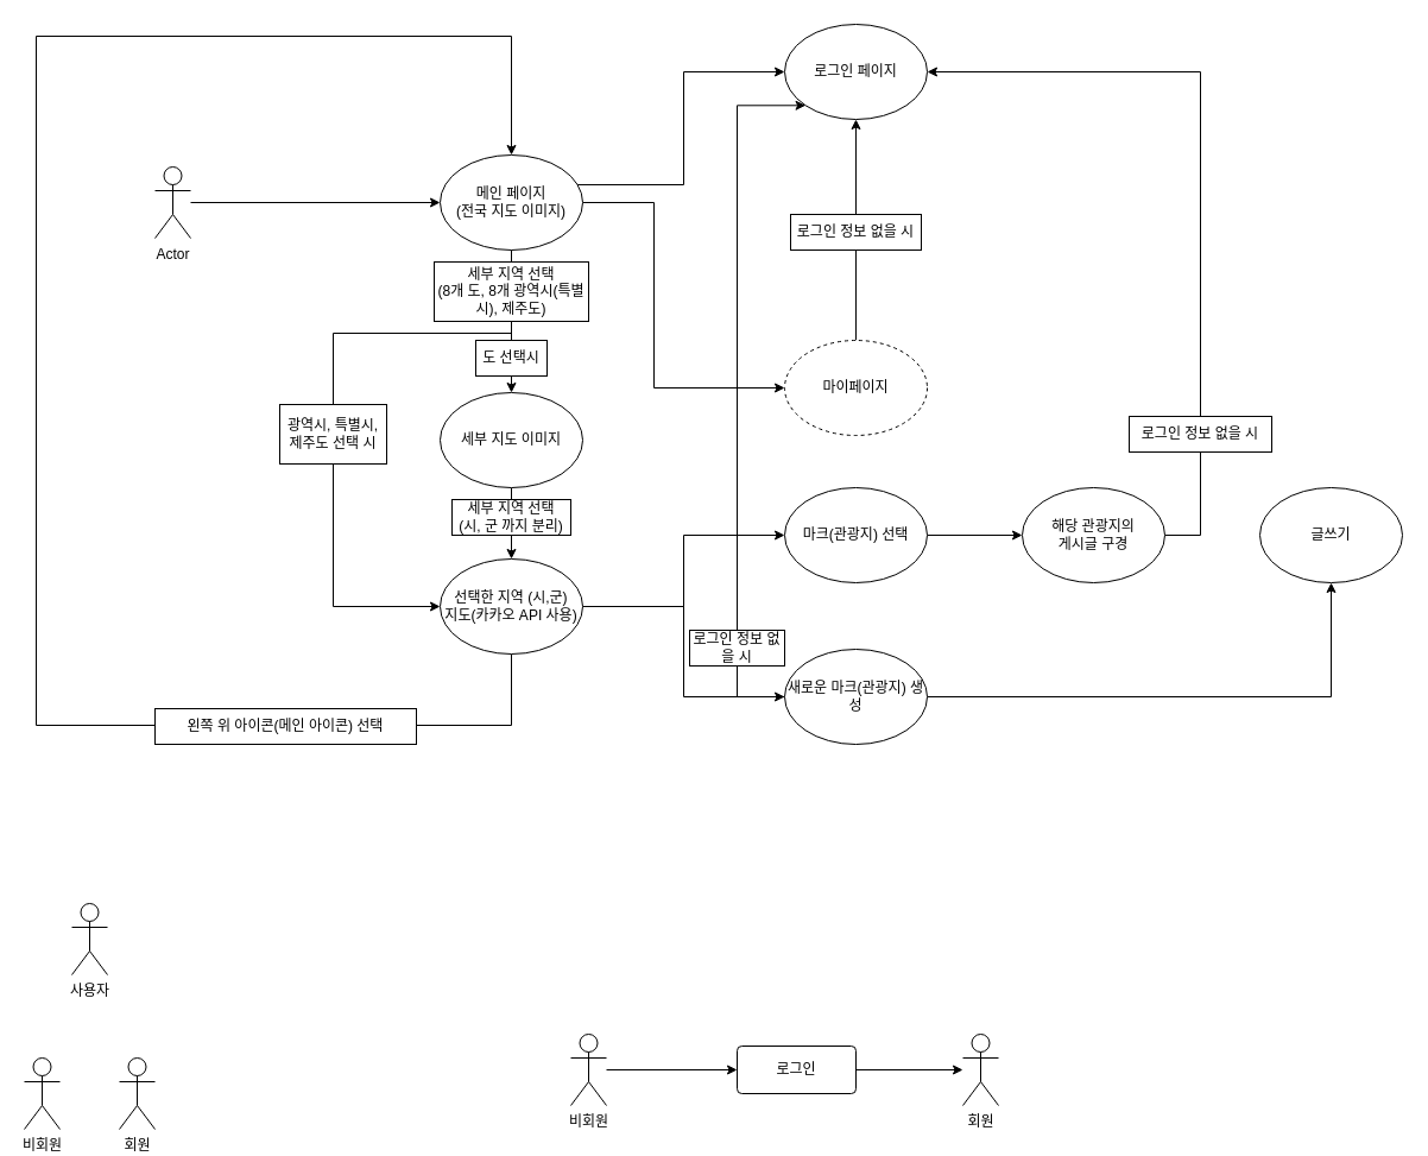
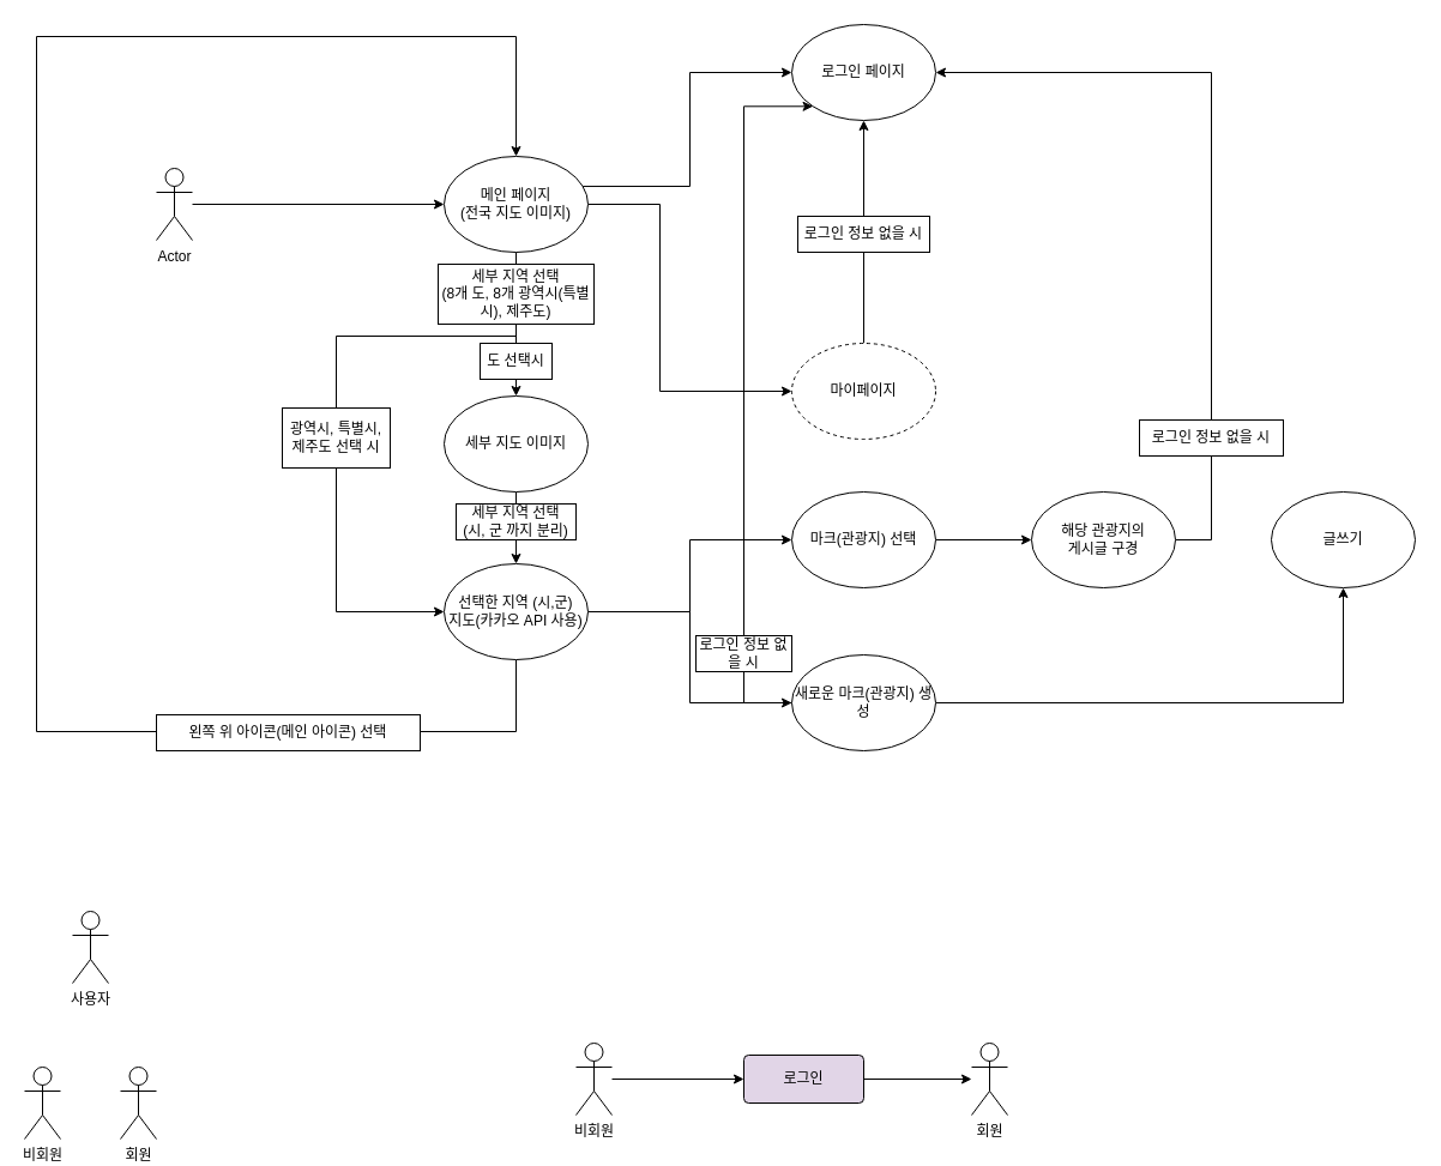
  <mxCell id="0" />
  <mxCell id="1" parent="0" />
  <mxCell id="2" style="edgeStyle=orthogonalEdgeStyle;rounded=0;orthogonalLoop=1;jettySize=auto;html=1;entryX=0;entryY=0.5;entryDx=0;entryDy=0;" parent="1" source="3" target="8" edge="1"><mxGeometry relative="1" as="geometry" /></mxCell>
  <mxCell id="3" value="Actor" style="shape=umlActor;verticalLabelPosition=bottom;verticalAlign=top;html=1;outlineConnect=0;" parent="1" vertex="1"><mxGeometry x="130" y="140" width="30" height="60" as="geometry" /></mxCell>
  <mxCell id="4" style="edgeStyle=orthogonalEdgeStyle;rounded=0;orthogonalLoop=1;jettySize=auto;html=1;entryX=0;entryY=0.5;entryDx=0;entryDy=0;exitX=0.95;exitY=0.313;exitDx=0;exitDy=0;exitPerimeter=0;" parent="1" source="8" target="9" edge="1"><mxGeometry relative="1" as="geometry" /></mxCell>
  <mxCell id="5" style="edgeStyle=orthogonalEdgeStyle;rounded=0;orthogonalLoop=1;jettySize=auto;html=1;" parent="1" source="8" target="13" edge="1"><mxGeometry relative="1" as="geometry" /></mxCell>
  <mxCell id="6" style="edgeStyle=orthogonalEdgeStyle;rounded=0;orthogonalLoop=1;jettySize=auto;html=1;exitX=1;exitY=0.5;exitDx=0;exitDy=0;entryX=0;entryY=0.5;entryDx=0;entryDy=0;" parent="1" source="8" target="11" edge="1"><mxGeometry relative="1" as="geometry"><Array as="points"><mxPoint x="550" y="170" /><mxPoint x="550" y="326" /></Array></mxGeometry></mxCell>
  <mxCell id="7" style="edgeStyle=orthogonalEdgeStyle;rounded=0;orthogonalLoop=1;jettySize=auto;html=1;entryX=0;entryY=0.5;entryDx=0;entryDy=0;" parent="1" source="8" target="18" edge="1"><mxGeometry relative="1" as="geometry"><Array as="points"><mxPoint x="430" y="280" /><mxPoint x="280" y="280" /><mxPoint x="280" y="510" /></Array></mxGeometry></mxCell>
  <mxCell id="8" value="메인 페이지&lt;br&gt;(전국 지도 이미지)" style="ellipse;whiteSpace=wrap;html=1;" parent="1" vertex="1"><mxGeometry x="370" y="130" width="120" height="80" as="geometry" /></mxCell>
  <mxCell id="9" value="로그인 페이지" style="ellipse;whiteSpace=wrap;html=1;" parent="1" vertex="1"><mxGeometry x="660" y="20" width="120" height="80" as="geometry" /></mxCell>
  <mxCell id="10" style="edgeStyle=orthogonalEdgeStyle;rounded=0;orthogonalLoop=1;jettySize=auto;html=1;entryX=0.5;entryY=1;entryDx=0;entryDy=0;exitX=0.5;exitY=0;exitDx=0;exitDy=0;" parent="1" source="11" target="9" edge="1"><mxGeometry relative="1" as="geometry" /></mxCell>
  <mxCell id="11" value="마이페이지" style="ellipse;whiteSpace=wrap;html=1;dashed=1;" parent="1" vertex="1"><mxGeometry x="660" y="286" width="120" height="80" as="geometry" /></mxCell>
  <mxCell id="12" style="edgeStyle=orthogonalEdgeStyle;rounded=0;orthogonalLoop=1;jettySize=auto;html=1;entryX=0.5;entryY=0;entryDx=0;entryDy=0;" parent="1" source="13" target="18" edge="1"><mxGeometry relative="1" as="geometry"><mxPoint x="430" y="460" as="targetPoint" /></mxGeometry></mxCell>
  <mxCell id="13" value="세부 지도 이미지" style="ellipse;whiteSpace=wrap;html=1;" parent="1" vertex="1"><mxGeometry x="370" y="330" width="120" height="80" as="geometry" /></mxCell>
  <mxCell id="14" value="세부 지역 선택&lt;br&gt;(8개 도, 8개 광역시(특별시), 제주도)" style="text;html=1;strokeColor=default;fillColor=default;align=center;verticalAlign=middle;whiteSpace=wrap;rounded=0;" parent="1" vertex="1"><mxGeometry x="365" y="220" width="130" height="50" as="geometry" /></mxCell>
  <mxCell id="15" style="edgeStyle=orthogonalEdgeStyle;rounded=0;orthogonalLoop=1;jettySize=auto;html=1;entryX=0.5;entryY=0;entryDx=0;entryDy=0;exitX=0.5;exitY=1;exitDx=0;exitDy=0;" parent="1" source="18" target="8" edge="1"><mxGeometry relative="1" as="geometry"><Array as="points"><mxPoint x="430" y="610" /><mxPoint x="30" y="610" /><mxPoint x="30" y="30" /><mxPoint x="430" y="30" /></Array></mxGeometry></mxCell>
  <mxCell id="16" style="edgeStyle=orthogonalEdgeStyle;rounded=0;orthogonalLoop=1;jettySize=auto;html=1;entryX=0;entryY=0.5;entryDx=0;entryDy=0;" parent="1" source="18" target="24" edge="1"><mxGeometry relative="1" as="geometry" /></mxCell>
  <mxCell id="17" style="edgeStyle=orthogonalEdgeStyle;rounded=0;orthogonalLoop=1;jettySize=auto;html=1;entryX=0;entryY=0.5;entryDx=0;entryDy=0;" parent="1" source="18" target="28" edge="1"><mxGeometry relative="1" as="geometry" /></mxCell>
  <mxCell id="18" value="선택한 지역 (시,군) &lt;br&gt;지도(카카오 API 사용)" style="ellipse;whiteSpace=wrap;html=1;" parent="1" vertex="1"><mxGeometry x="370" y="470" width="120" height="80" as="geometry" /></mxCell>
  <mxCell id="19" value="세부 지역 선택&lt;br&gt;(시, 군 까지 분리)" style="text;html=1;strokeColor=default;fillColor=default;align=center;verticalAlign=middle;whiteSpace=wrap;rounded=0;" parent="1" vertex="1"><mxGeometry x="380" y="420" width="100" height="30" as="geometry" /></mxCell>
  <mxCell id="20" value="광역시, 특별시, 제주도 선택 시" style="text;html=1;strokeColor=default;fillColor=default;align=center;verticalAlign=middle;whiteSpace=wrap;rounded=0;" parent="1" vertex="1"><mxGeometry x="235" y="340" width="90" height="50" as="geometry" /></mxCell>
  <mxCell id="21" value="도 선택시" style="text;html=1;strokeColor=default;fillColor=default;align=center;verticalAlign=middle;whiteSpace=wrap;rounded=0;" parent="1" vertex="1"><mxGeometry x="400" y="286" width="60" height="30" as="geometry" /></mxCell>
  <mxCell id="22" value="왼쪽 위 아이콘(메인 아이콘) 선택" style="text;html=1;strokeColor=default;fillColor=default;align=center;verticalAlign=middle;whiteSpace=wrap;rounded=0;" parent="1" vertex="1"><mxGeometry x="130" y="596" width="220" height="30" as="geometry" /></mxCell>
  <mxCell id="23" value="" style="edgeStyle=orthogonalEdgeStyle;rounded=0;orthogonalLoop=1;jettySize=auto;html=1;" parent="1" source="24" target="30" edge="1"><mxGeometry relative="1" as="geometry" /></mxCell>
  <mxCell id="24" value="마크(관광지) 선택" style="ellipse;whiteSpace=wrap;html=1;" parent="1" vertex="1"><mxGeometry x="660" y="410" width="120" height="80" as="geometry" /></mxCell>
  <mxCell id="25" value="로그인 정보 없을 시" style="text;html=1;strokeColor=default;fillColor=default;align=center;verticalAlign=middle;whiteSpace=wrap;rounded=0;" parent="1" vertex="1"><mxGeometry x="665" y="180" width="110" height="30" as="geometry" /></mxCell>
  <mxCell id="26" style="edgeStyle=orthogonalEdgeStyle;rounded=0;orthogonalLoop=1;jettySize=auto;html=1;entryX=0;entryY=1;entryDx=0;entryDy=0;exitX=0;exitY=0.5;exitDx=0;exitDy=0;" parent="1" source="28" target="9" edge="1"><mxGeometry relative="1" as="geometry"><Array as="points"><mxPoint x="620" y="586" /><mxPoint x="620" y="88" /></Array></mxGeometry></mxCell>
  <mxCell id="27" style="edgeStyle=orthogonalEdgeStyle;rounded=0;orthogonalLoop=1;jettySize=auto;html=1;entryX=0.5;entryY=1;entryDx=0;entryDy=0;" parent="1" source="28" target="31" edge="1"><mxGeometry relative="1" as="geometry" /></mxCell>
  <mxCell id="28" value="새로운 마크(관광지) 생성" style="ellipse;whiteSpace=wrap;html=1;" parent="1" vertex="1"><mxGeometry x="660" y="546" width="120" height="80" as="geometry" /></mxCell>
  <mxCell id="29" style="edgeStyle=orthogonalEdgeStyle;rounded=0;orthogonalLoop=1;jettySize=auto;html=1;entryX=1;entryY=0.5;entryDx=0;entryDy=0;" parent="1" source="30" target="9" edge="1"><mxGeometry relative="1" as="geometry"><Array as="points"><mxPoint x="1010" y="450" /><mxPoint x="1010" y="60" /></Array></mxGeometry></mxCell>
  <mxCell id="30" value="해당 관광지의 &lt;br&gt;게시글 구경" style="ellipse;whiteSpace=wrap;html=1;" parent="1" vertex="1"><mxGeometry x="860" y="410" width="120" height="80" as="geometry" /></mxCell>
  <mxCell id="31" value="글쓰기" style="ellipse;whiteSpace=wrap;html=1;" parent="1" vertex="1"><mxGeometry x="1060" y="410" width="120" height="80" as="geometry" /></mxCell>
  <mxCell id="32" value="로그인 정보 없을 시" style="text;html=1;strokeColor=default;fillColor=default;align=center;verticalAlign=middle;whiteSpace=wrap;rounded=0;" parent="1" vertex="1"><mxGeometry x="950" y="350" width="120" height="30" as="geometry" /></mxCell>
  <mxCell id="33" value="로그인 정보 없을 시" style="text;html=1;strokeColor=default;fillColor=default;align=center;verticalAlign=middle;whiteSpace=wrap;rounded=0;" parent="1" vertex="1"><mxGeometry x="580" y="530" width="80" height="30" as="geometry" /></mxCell>
  <mxCell id="34" value="비회원" style="shape=umlActor;verticalLabelPosition=bottom;verticalAlign=top;html=1;outlineConnect=0;" vertex="1" parent="1"><mxGeometry x="20" y="890" width="30" height="60" as="geometry" /></mxCell>
  <mxCell id="35" value="사용자" style="shape=umlActor;verticalLabelPosition=bottom;verticalAlign=top;html=1;outlineConnect=0;" vertex="1" parent="1"><mxGeometry x="60" y="760" width="30" height="60" as="geometry" /></mxCell>
  <mxCell id="36" value="회원" style="shape=umlActor;verticalLabelPosition=bottom;verticalAlign=top;html=1;outlineConnect=0;" vertex="1" parent="1"><mxGeometry x="100" y="890" width="30" height="60" as="geometry" /></mxCell>
  <mxCell id="37" value="회원" style="shape=umlActor;verticalLabelPosition=bottom;verticalAlign=top;html=1;outlineConnect=0;" vertex="1" parent="1"><mxGeometry x="810" y="870" width="30" height="60" as="geometry" /></mxCell>
  <mxCell id="38" style="edgeStyle=orthogonalEdgeStyle;rounded=0;orthogonalLoop=1;jettySize=auto;html=1;" edge="1" parent="1" source="39" target="37"><mxGeometry relative="1" as="geometry" /></mxCell>
- <mxCell id="39" value="로그인" style="rounded=1;arcSize=10;whiteSpace=wrap;html=1;align=center;" vertex="1" parent="1"><mxGeometry x="620" y="880" width="100" height="40" as="geometry" /></mxCell>
+ <mxCell id="39" value="로그인" style="rounded=1;arcSize=10;whiteSpace=wrap;html=1;align=center;fillColor=#e1d5e7;" vertex="1" parent="1"><mxGeometry x="620" y="880" width="100" height="40" as="geometry" /></mxCell>
  <mxCell id="40" style="edgeStyle=orthogonalEdgeStyle;rounded=0;orthogonalLoop=1;jettySize=auto;html=1;" edge="1" parent="1" source="41" target="39"><mxGeometry relative="1" as="geometry" /></mxCell>
  <mxCell id="41" value="비회원" style="shape=umlActor;verticalLabelPosition=bottom;verticalAlign=top;html=1;outlineConnect=0;" vertex="1" parent="1"><mxGeometry x="480" y="870" width="30" height="60" as="geometry" /></mxCell>
